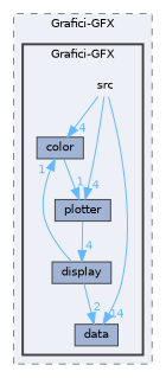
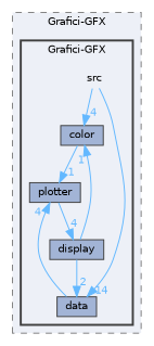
  digraph {
    compound=true
    node [fontname=Helvetica fontsize=10 shape=box color=grey25 fillcolor="#a2b4d6" style=filled]
    edge [color=steelblue1 fontcolor=steelblue1 fontname=Helvetica fontsize=10 headlabel=4 labeldistance=1.5 labelfontname=Helvetica labelfontsize=10]
    n1 [height=0.2 label=src shape=plaintext width=0.4 color="" fillcolor="" style=""]
    n2 [height=0.2 label=color width=0.4]
    n3 [height=0.2 label=data width=0.4]
    n4 [height=0.2 label=display width=0.4]
    n5 [height=0.2 label=plotter width=0.4]
    subgraph cluster_1 {
      bgcolor="#edf0f7"
      fontname=Helvetica
      fontsize=10
      label="Grafici-GFX"
      pencolor=grey50
      style="filled,dashed"
      subgraph cluster_2 {
        bgcolor="#edf0f7"
        fontname=Helvetica
        fontsize=10
        label="Grafici-GFX"
        pencolor=grey25
        style="filled,bold"
        n1
        n2
        n3
        n4
        n5
      }
    }
    n1 -> n2
    n1 -> n3 [headlabel=14]
-   n1 -> n5
+   n3 -> n5
    n2 -> n5 [headlabel=1]
    n4 -> n2 [headlabel=1]
    n4 -> n3 [headlabel=2]
    n5 -> n4
  }
